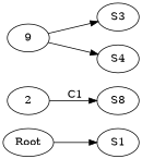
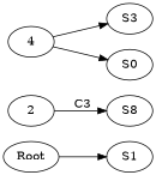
  digraph {
    rankdir=LR
    n1 [label=Root]
    n2 [label=S1]
    n3 [label=S8]
    2
    n5 [label=S3]
-   4 [label=9]
-   n7 [label=S4]
+   4
+   n7 [label=S0]
    n1 -> n2
-   2 -> n3 [label=C1]
+   2 -> n3 [label=C3]
    4 -> n5
    4 -> n7
  }
